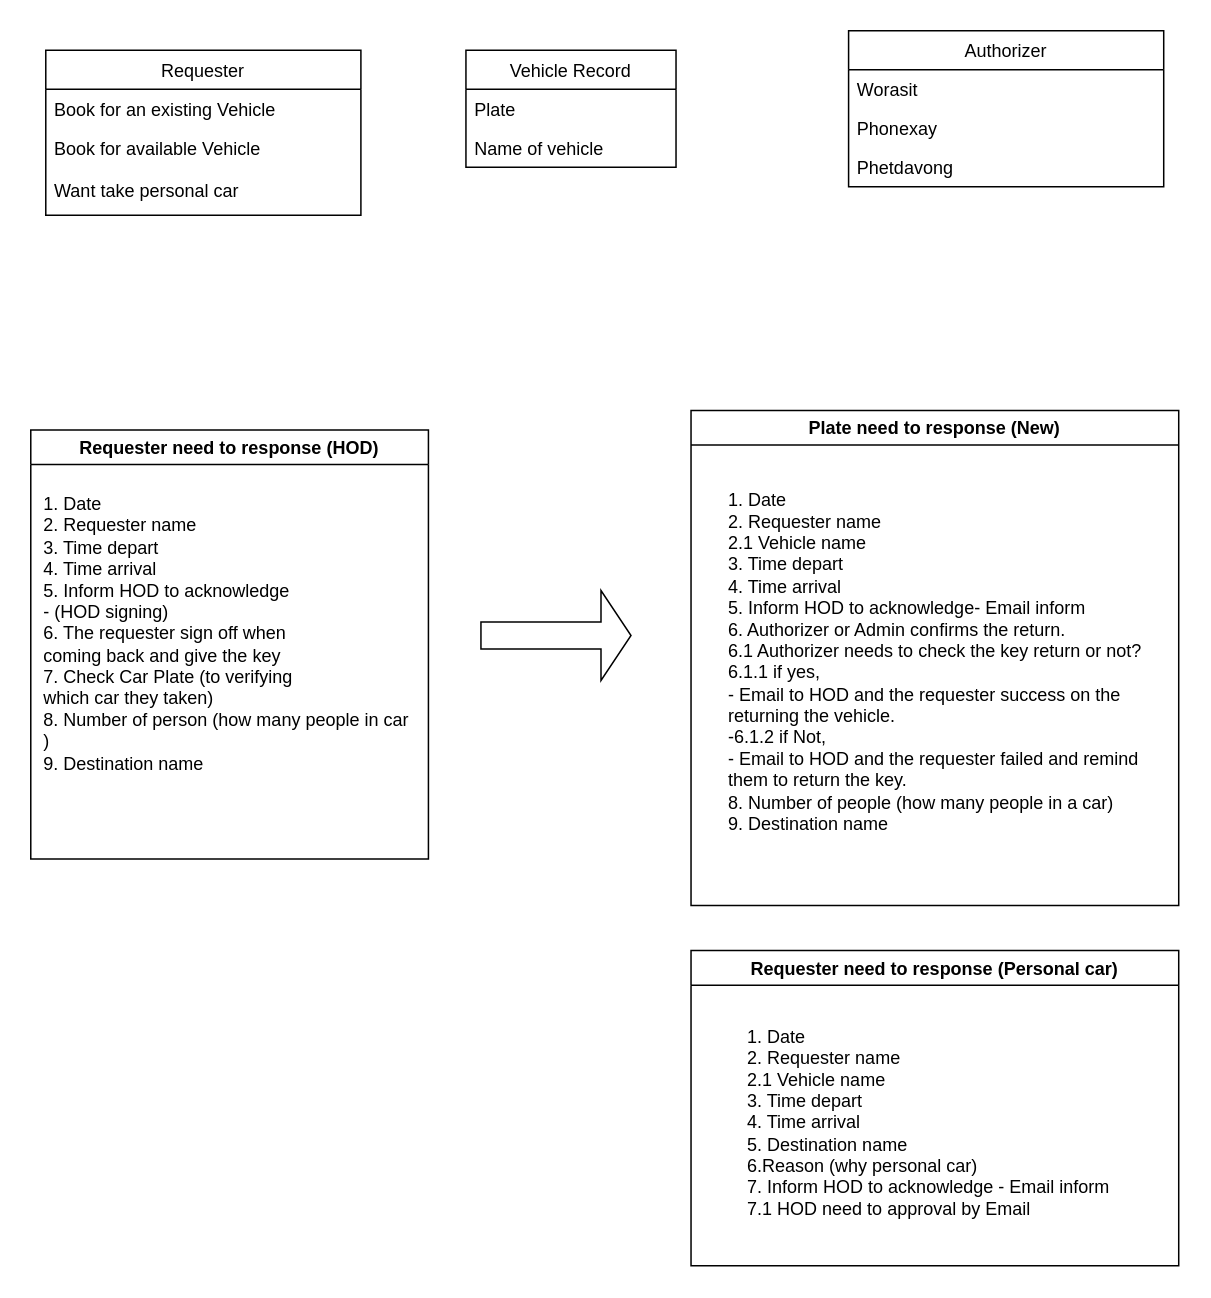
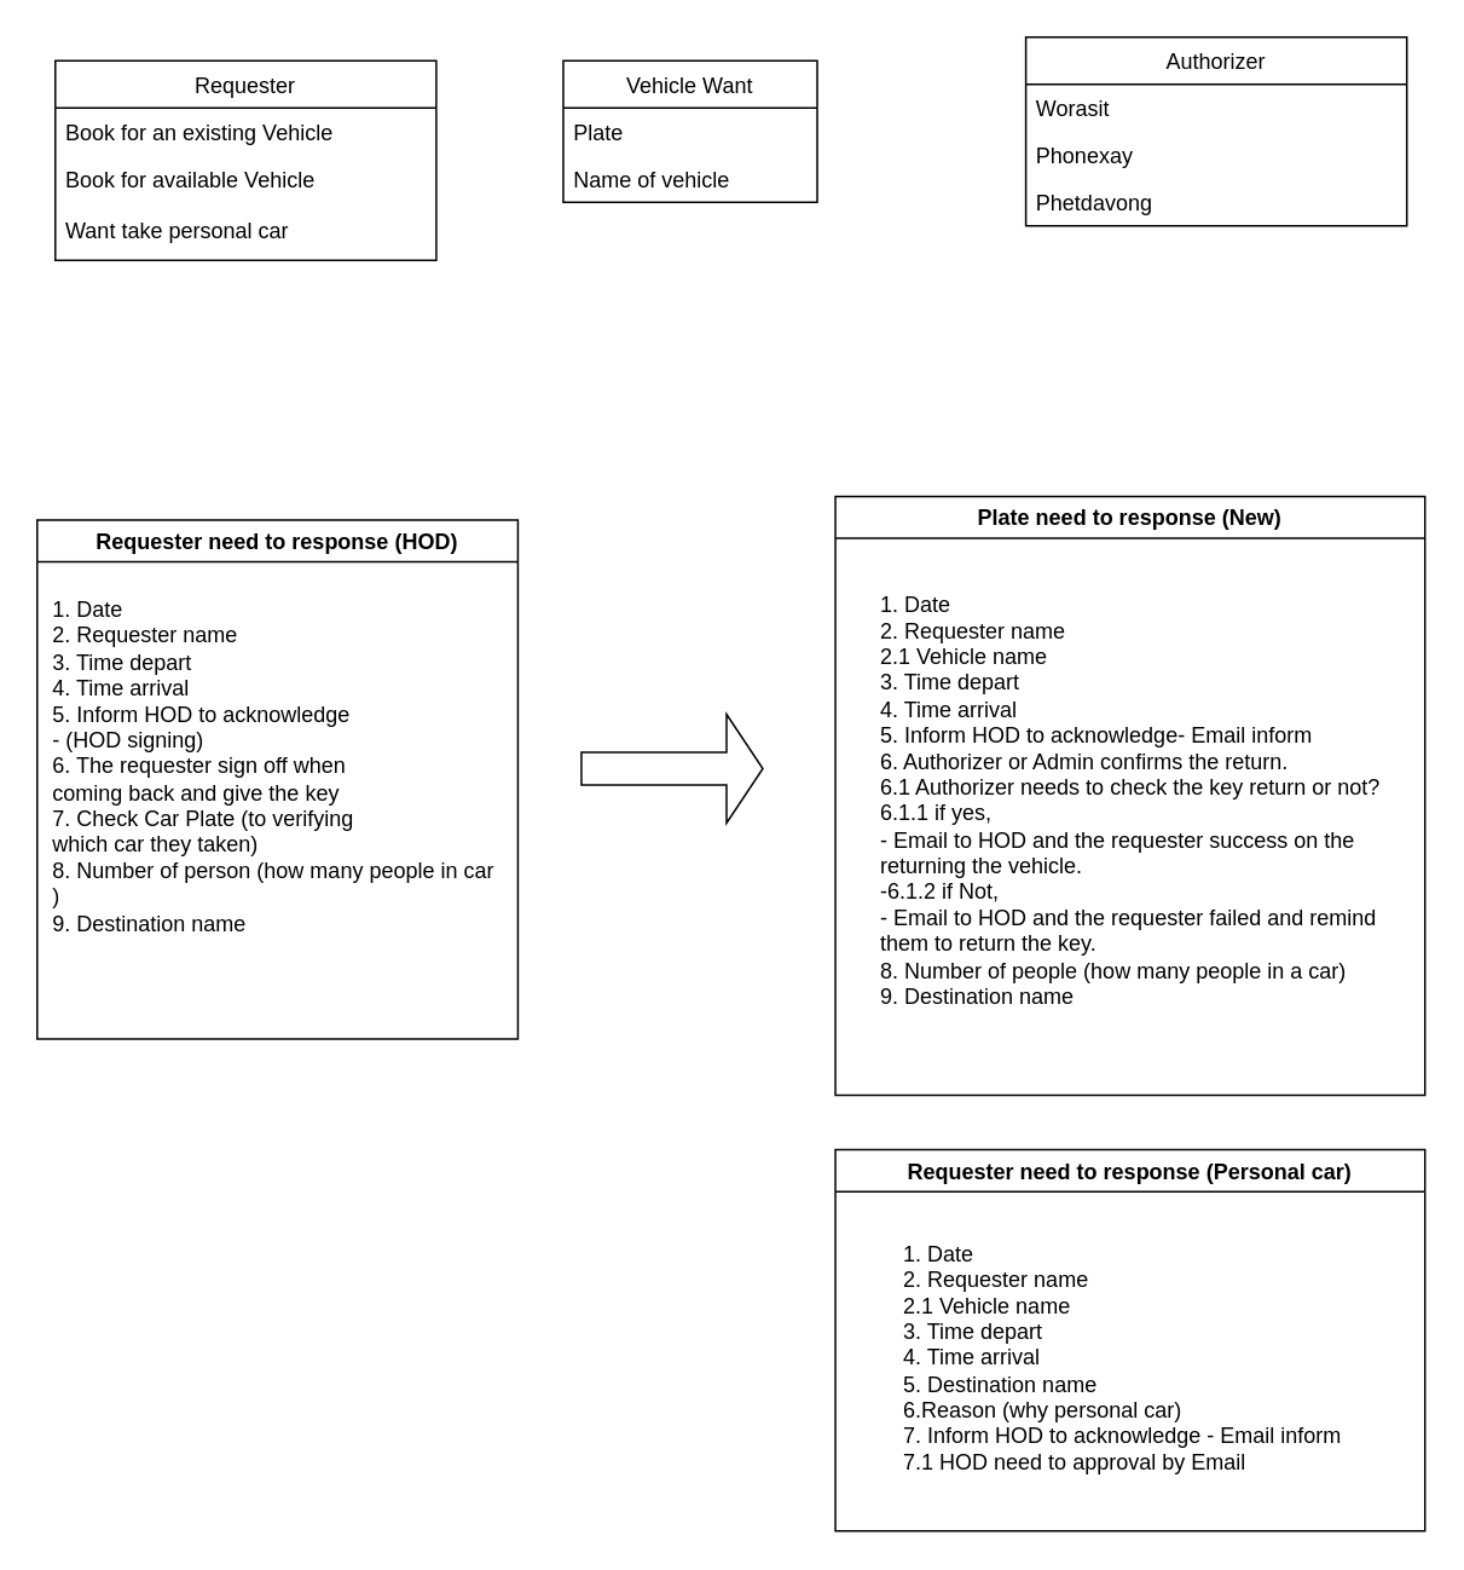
  <mxCell id="0" />
  <mxCell id="1" parent="0" />
  <mxCell id="2" value="Requester" style="swimlane;fontStyle=0;childLayout=stackLayout;horizontal=1;startSize=26;fillColor=none;horizontalStack=0;resizeParent=1;resizeParentMax=0;resizeLast=0;collapsible=1;marginBottom=0;" vertex="1" parent="1"><mxGeometry x="30" y="33" width="210" height="110" as="geometry" /></mxCell>
  <mxCell id="3" value="Book for an existing Vehicle" style="text;strokeColor=none;fillColor=none;align=left;verticalAlign=top;spacingLeft=4;spacingRight=4;overflow=hidden;rotatable=0;points=[[0,0.5],[1,0.5]];portConstraint=eastwest;" vertex="1" parent="2"><mxGeometry y="26" width="210" height="26" as="geometry" /></mxCell>
  <mxCell id="4" value="Book for available Vehicle&#10;&#10;Want take personal car" style="text;strokeColor=none;fillColor=none;align=left;verticalAlign=top;spacingLeft=4;spacingRight=4;overflow=hidden;rotatable=0;points=[[0,0.5],[1,0.5]];portConstraint=eastwest;" vertex="1" parent="2"><mxGeometry y="52" width="210" height="58" as="geometry" /></mxCell>
  <mxCell id="5" value="Authorizer" style="swimlane;fontStyle=0;childLayout=stackLayout;horizontal=1;startSize=26;fillColor=none;horizontalStack=0;resizeParent=1;resizeParentMax=0;resizeLast=0;collapsible=1;marginBottom=0;" vertex="1" parent="1"><mxGeometry x="565" y="20" width="210" height="104" as="geometry" /></mxCell>
  <mxCell id="6" value="Worasit" style="text;strokeColor=none;fillColor=none;align=left;verticalAlign=top;spacingLeft=4;spacingRight=4;overflow=hidden;rotatable=0;points=[[0,0.5],[1,0.5]];portConstraint=eastwest;" vertex="1" parent="5"><mxGeometry y="26" width="210" height="26" as="geometry" /></mxCell>
  <mxCell id="7" value="Phonexay" style="text;strokeColor=none;fillColor=none;align=left;verticalAlign=top;spacingLeft=4;spacingRight=4;overflow=hidden;rotatable=0;points=[[0,0.5],[1,0.5]];portConstraint=eastwest;" vertex="1" parent="5"><mxGeometry y="52" width="210" height="26" as="geometry" /></mxCell>
  <mxCell id="8" value="Phetdavong" style="text;strokeColor=none;fillColor=none;align=left;verticalAlign=top;spacingLeft=4;spacingRight=4;overflow=hidden;rotatable=0;points=[[0,0.5],[1,0.5]];portConstraint=eastwest;" vertex="1" parent="5"><mxGeometry y="78" width="210" height="26" as="geometry" /></mxCell>
  <mxCell id="9" value="Requester need to response (HOD)" style="swimlane;" vertex="1" parent="1"><mxGeometry x="20" y="286" width="265" height="286" as="geometry" /></mxCell>
  <mxCell id="10" value="&lt;div style=&quot;text-align: left&quot;&gt;&lt;span&gt;1. Date&amp;nbsp;&lt;/span&gt;&lt;/div&gt;&lt;div style=&quot;text-align: left&quot;&gt;&lt;span&gt;2. Requester name&lt;/span&gt;&lt;/div&gt;&lt;div style=&quot;text-align: left&quot;&gt;&lt;span&gt;3. Time depart&lt;/span&gt;&lt;/div&gt;&lt;div style=&quot;text-align: left&quot;&gt;&lt;span&gt;4. Time arrival&lt;/span&gt;&lt;/div&gt;&lt;div style=&quot;text-align: left&quot;&gt;&lt;span&gt;5. Inform HOD to acknowledge&lt;/span&gt;&lt;/div&gt;&lt;div style=&quot;text-align: left&quot;&gt;&lt;span&gt;- (HOD signing)&lt;/span&gt;&lt;/div&gt;&lt;div style=&quot;text-align: left&quot;&gt;&lt;span&gt;6. The requester sign off when&lt;/span&gt;&lt;/div&gt;&lt;div style=&quot;text-align: left&quot;&gt;&lt;span&gt;coming back and give the key&lt;/span&gt;&lt;/div&gt;&lt;div style=&quot;text-align: left&quot;&gt;&lt;span&gt;7. Check Car Plate (to verifying&amp;nbsp;&lt;/span&gt;&lt;/div&gt;&lt;div style=&quot;text-align: left&quot;&gt;&lt;span&gt;which car they taken&lt;/span&gt;&lt;span&gt;)&lt;/span&gt;&lt;/div&gt;&lt;div style=&quot;text-align: left&quot;&gt;&lt;span&gt;8. Number of person (how many people in car&lt;/span&gt;&lt;/div&gt;&lt;div style=&quot;text-align: left&quot;&gt;&lt;span&gt;)&lt;/span&gt;&lt;/div&gt;&lt;div style=&quot;text-align: left&quot;&gt;&lt;span&gt;9. Destination name&lt;/span&gt;&lt;/div&gt;" style="text;html=1;align=center;verticalAlign=middle;resizable=0;points=[];autosize=1;strokeColor=none;" vertex="1" parent="9"><mxGeometry y="46" width="260" height="180" as="geometry" /></mxCell>
- <mxCell id="11" value="Vehicle Record" style="swimlane;fontStyle=0;childLayout=stackLayout;horizontal=1;startSize=26;fillColor=none;horizontalStack=0;resizeParent=1;resizeParentMax=0;resizeLast=0;collapsible=1;marginBottom=0;" vertex="1" parent="1"><mxGeometry x="310" y="33" width="140" height="78" as="geometry" /></mxCell>
+ <mxCell id="11" value="Vehicle Want" style="swimlane;fontStyle=0;childLayout=stackLayout;horizontal=1;startSize=26;fillColor=none;horizontalStack=0;resizeParent=1;resizeParentMax=0;resizeLast=0;collapsible=1;marginBottom=0;" vertex="1" parent="1"><mxGeometry x="310" y="33" width="140" height="78" as="geometry" /></mxCell>
  <mxCell id="12" value="Plate" style="text;strokeColor=none;fillColor=none;align=left;verticalAlign=top;spacingLeft=4;spacingRight=4;overflow=hidden;rotatable=0;points=[[0,0.5],[1,0.5]];portConstraint=eastwest;" vertex="1" parent="11"><mxGeometry y="26" width="140" height="26" as="geometry" /></mxCell>
  <mxCell id="13" value="Name of vehicle&#10;" style="text;strokeColor=none;fillColor=none;align=left;verticalAlign=top;spacingLeft=4;spacingRight=4;overflow=hidden;rotatable=0;points=[[0,0.5],[1,0.5]];portConstraint=eastwest;" vertex="1" parent="11"><mxGeometry y="52" width="140" height="26" as="geometry" /></mxCell>
  <mxCell id="14" value="Plate need to response (New)" style="swimlane;" vertex="1" parent="1"><mxGeometry x="460" y="273" width="325" height="330" as="geometry" /></mxCell>
  <mxCell id="15" value="&lt;div style=&quot;text-align: left&quot;&gt;&lt;span&gt;1. Date&amp;nbsp;&lt;/span&gt;&lt;/div&gt;&lt;div style=&quot;text-align: left&quot;&gt;&lt;span&gt;2. Requester name&lt;/span&gt;&lt;/div&gt;&lt;div style=&quot;text-align: left&quot;&gt;&lt;span&gt;2.1 Vehicle name&lt;/span&gt;&lt;/div&gt;&lt;div style=&quot;text-align: left&quot;&gt;&lt;span&gt;3. Time depart&lt;/span&gt;&lt;/div&gt;&lt;div style=&quot;text-align: left&quot;&gt;&lt;span&gt;4. Time arrival&lt;/span&gt;&lt;/div&gt;&lt;div style=&quot;text-align: left&quot;&gt;&lt;span&gt;5. Inform HOD to acknowledge&lt;/span&gt;&lt;span&gt;- Email inform&lt;/span&gt;&lt;/div&gt;&lt;div style=&quot;text-align: left&quot;&gt;&lt;span&gt;6. Authorizer or Admin confirms the return.&lt;/span&gt;&lt;/div&gt;&lt;div style=&quot;text-align: left&quot;&gt;6.1 Authorizer needs to check the key return or not?&lt;/div&gt;&lt;div style=&quot;text-align: left&quot;&gt;6.1.1 if yes,&amp;nbsp;&lt;/div&gt;&lt;div style=&quot;text-align: left&quot;&gt;&lt;span&gt;- Email to HOD and the requester success on the&amp;nbsp;&lt;/span&gt;&lt;/div&gt;&lt;div style=&quot;text-align: left&quot;&gt;&lt;span&gt;returning the vehicle.&lt;/span&gt;&lt;/div&gt;&lt;div style=&quot;text-align: left&quot;&gt;&lt;span&gt;-6.1.2 if Not,&lt;/span&gt;&lt;/div&gt;&lt;div style=&quot;text-align: left&quot;&gt;&lt;span&gt;- Email to HOD and the requester failed and remind&amp;nbsp;&lt;/span&gt;&lt;/div&gt;&lt;div style=&quot;text-align: left&quot;&gt;&lt;span&gt;them to return the key.&lt;/span&gt;&lt;/div&gt;&lt;div style=&quot;text-align: left&quot;&gt;&lt;span&gt;8. Number of people (how many people in a car&lt;/span&gt;&lt;span&gt;)&lt;/span&gt;&lt;/div&gt;&lt;div style=&quot;text-align: left&quot;&gt;&lt;span&gt;9. Destination name&lt;/span&gt;&lt;/div&gt;&lt;div style=&quot;text-align: left&quot;&gt;&lt;br&gt;&lt;/div&gt;" style="text;html=1;align=center;verticalAlign=middle;resizable=0;points=[];autosize=1;strokeColor=none;" vertex="1" parent="14"><mxGeometry x="17.5" y="55" width="290" height="240" as="geometry" /></mxCell>
  <mxCell id="16" value="" style="shape=singleArrow;whiteSpace=wrap;html=1;" vertex="1" parent="1"><mxGeometry x="320" y="393" width="100" height="60" as="geometry" /></mxCell>
  <mxCell id="17" value="Requester need to response (Personal car)" style="swimlane;" vertex="1" parent="1"><mxGeometry x="460" y="633" width="325" height="210" as="geometry" /></mxCell>
  <mxCell id="18" value="&lt;div style=&quot;text-align: left&quot;&gt;&lt;span&gt;1. Date&amp;nbsp;&lt;/span&gt;&lt;/div&gt;&lt;div style=&quot;text-align: left&quot;&gt;&lt;span&gt;2. Requester name&lt;/span&gt;&lt;/div&gt;&lt;div style=&quot;text-align: left&quot;&gt;&lt;span&gt;2.1 Vehicle name&lt;/span&gt;&lt;/div&gt;&lt;div style=&quot;text-align: left&quot;&gt;&lt;span&gt;3. Time depart&lt;/span&gt;&lt;/div&gt;&lt;div style=&quot;text-align: left&quot;&gt;&lt;span&gt;4. Time arrival&lt;/span&gt;&lt;/div&gt;&lt;div style=&quot;text-align: left&quot;&gt;&lt;span&gt;5. Destination name&lt;/span&gt;&lt;/div&gt;&lt;div style=&quot;text-align: left&quot;&gt;&lt;span&gt;6.Reason (why personal car)&lt;/span&gt;&lt;/div&gt;&lt;div style=&quot;text-align: left&quot;&gt;&lt;div&gt;7. Inform HOD to acknowledge&amp;nbsp;- Email inform&lt;/div&gt;&lt;div&gt;7.1 HOD need to approval by Email&lt;/div&gt;&lt;/div&gt;" style="text;html=1;align=center;verticalAlign=middle;resizable=0;points=[];autosize=1;strokeColor=none;" vertex="1" parent="17"><mxGeometry x="27.5" y="50" width="260" height="130" as="geometry" /></mxCell>
